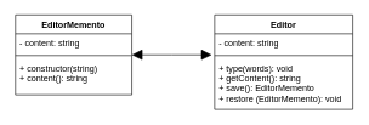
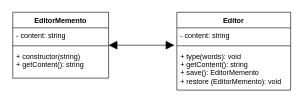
  <mxCell id="0" />
  <mxCell id="1" parent="0" />
  <mxCell id="2" value="Editor" style="swimlane;fontStyle=1;align=center;verticalAlign=top;childLayout=stackLayout;horizontal=1;startSize=26;horizontalStack=0;resizeParent=1;resizeParentMax=0;resizeLast=0;collapsible=1;marginBottom=0;" vertex="1" parent="1"><mxGeometry x="294" y="20" width="190" height="130" as="geometry" /></mxCell>
  <mxCell id="3" value="- content: string" style="text;strokeColor=none;fillColor=none;align=left;verticalAlign=top;spacingLeft=4;spacingRight=4;overflow=hidden;rotatable=0;points=[[0,0.5],[1,0.5]];portConstraint=eastwest;" vertex="1" parent="2"><mxGeometry y="26" width="190" height="26" as="geometry" /></mxCell>
  <mxCell id="4" value="" style="line;strokeWidth=1;fillColor=none;align=left;verticalAlign=middle;spacingTop=-1;spacingLeft=3;spacingRight=3;rotatable=0;labelPosition=right;points=[];portConstraint=eastwest;" vertex="1" parent="2"><mxGeometry y="52" width="190" height="8" as="geometry" /></mxCell>
  <mxCell id="5" value="+ type(words): void&#10;+ getContent(): string&#10;+ save(): EditorMemento&#10;+ restore (EditorMemento): void" style="text;strokeColor=none;fillColor=none;align=left;verticalAlign=top;spacingLeft=4;spacingRight=4;overflow=hidden;rotatable=0;points=[[0,0.5],[1,0.5]];portConstraint=eastwest;" vertex="1" parent="2"><mxGeometry y="60" width="190" height="70" as="geometry" /></mxCell>
  <mxCell id="6" style="edgeStyle=orthogonalEdgeStyle;rounded=0;orthogonalLoop=1;jettySize=auto;html=1;startArrow=block;startFill=1;endArrow=block;endFill=1;startSize=12;endSize=12;" edge="1" parent="1" source="7"><mxGeometry relative="1" as="geometry"><mxPoint x="290" y="75" as="targetPoint" /></mxGeometry></mxCell>
  <mxCell id="7" value="EditorMemento" style="swimlane;fontStyle=1;align=center;verticalAlign=top;childLayout=stackLayout;horizontal=1;startSize=26;horizontalStack=0;resizeParent=1;resizeParentMax=0;resizeLast=0;collapsible=1;marginBottom=0;" vertex="1" parent="1"><mxGeometry x="20" y="20" width="160" height="110" as="geometry" /></mxCell>
  <mxCell id="8" value="- content: string" style="text;strokeColor=none;fillColor=none;align=left;verticalAlign=top;spacingLeft=4;spacingRight=4;overflow=hidden;rotatable=0;points=[[0,0.5],[1,0.5]];portConstraint=eastwest;" vertex="1" parent="7"><mxGeometry y="26" width="160" height="26" as="geometry" /></mxCell>
  <mxCell id="9" value="" style="line;strokeWidth=1;fillColor=none;align=left;verticalAlign=middle;spacingTop=-1;spacingLeft=3;spacingRight=3;rotatable=0;labelPosition=right;points=[];portConstraint=eastwest;" vertex="1" parent="7"><mxGeometry y="52" width="160" height="8" as="geometry" /></mxCell>
- <mxCell id="10" value="+ constructor(string)&#10;+ content(): string" style="text;strokeColor=none;fillColor=none;align=left;verticalAlign=top;spacingLeft=4;spacingRight=4;overflow=hidden;rotatable=0;points=[[0,0.5],[1,0.5]];portConstraint=eastwest;" vertex="1" parent="7"><mxGeometry y="60" width="160" height="50" as="geometry" /></mxCell>
+ <mxCell id="10" value="+ constructor(string)&#10;+ getContent(): string" style="text;strokeColor=none;fillColor=none;align=left;verticalAlign=top;spacingLeft=4;spacingRight=4;overflow=hidden;rotatable=0;points=[[0,0.5],[1,0.5]];portConstraint=eastwest;" vertex="1" parent="7"><mxGeometry y="60" width="160" height="50" as="geometry" /></mxCell>
